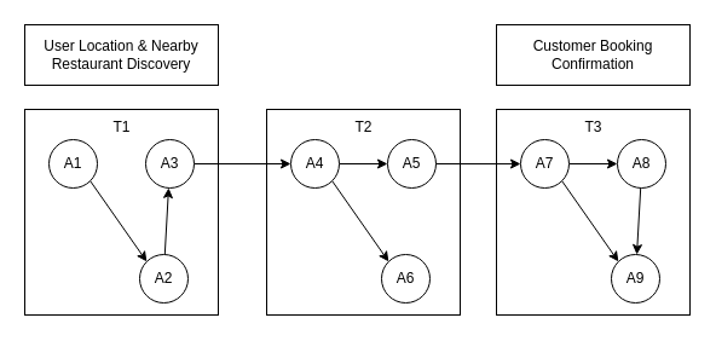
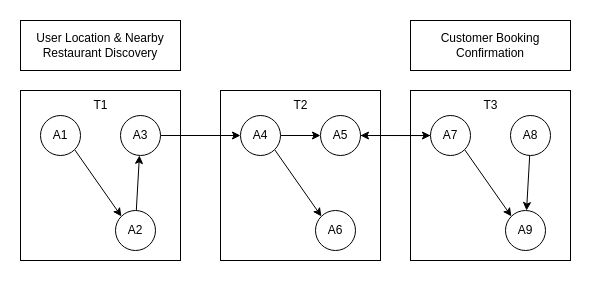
  <mxCell id="0" />
  <mxCell id="1" parent="0" />
  <mxCell id="2" value="" style="rounded=0;whiteSpace=wrap;html=1;" vertex="1" parent="1"><mxGeometry x="220" y="90" width="160" height="170" as="geometry" /></mxCell>
  <mxCell id="3" value="" style="rounded=0;whiteSpace=wrap;html=1;" vertex="1" parent="1"><mxGeometry x="20" y="90" width="160" height="170" as="geometry" /></mxCell>
  <mxCell id="4" style="rounded=0;orthogonalLoop=1;jettySize=auto;html=1;exitX=1;exitY=1;exitDx=0;exitDy=0;entryX=0;entryY=0;entryDx=0;entryDy=0;" edge="1" parent="1" source="5" target="7"><mxGeometry relative="1" as="geometry" /></mxCell>
  <mxCell id="5" value="A1" style="ellipse;whiteSpace=wrap;html=1;aspect=fixed;" vertex="1" parent="1"><mxGeometry x="40" y="115" width="40" height="40" as="geometry" /></mxCell>
  <mxCell id="6" value="" style="edgeStyle=none;rounded=0;orthogonalLoop=1;jettySize=auto;html=1;" edge="1" parent="1" source="7" target="9"><mxGeometry relative="1" as="geometry" /></mxCell>
  <mxCell id="7" value="A2" style="ellipse;whiteSpace=wrap;html=1;aspect=fixed;" vertex="1" parent="1"><mxGeometry x="115" y="210" width="40" height="40" as="geometry" /></mxCell>
  <mxCell id="8" style="edgeStyle=none;rounded=0;orthogonalLoop=1;jettySize=auto;html=1;exitX=1;exitY=0.5;exitDx=0;exitDy=0;entryX=0;entryY=0.5;entryDx=0;entryDy=0;" edge="1" parent="1" source="9" target="12"><mxGeometry relative="1" as="geometry" /></mxCell>
  <mxCell id="9" value="A3" style="ellipse;whiteSpace=wrap;html=1;aspect=fixed;" vertex="1" parent="1"><mxGeometry x="120" y="115" width="40" height="40" as="geometry" /></mxCell>
  <mxCell id="10" style="rounded=0;orthogonalLoop=1;jettySize=auto;html=1;exitX=1;exitY=1;exitDx=0;exitDy=0;entryX=0;entryY=0;entryDx=0;entryDy=0;" edge="1" source="12" target="13" parent="1"><mxGeometry relative="1" as="geometry" /></mxCell>
  <mxCell id="11" value="" style="edgeStyle=none;rounded=0;orthogonalLoop=1;jettySize=auto;html=1;" edge="1" parent="1" source="12" target="14"><mxGeometry relative="1" as="geometry" /></mxCell>
  <mxCell id="12" value="A4" style="ellipse;whiteSpace=wrap;html=1;aspect=fixed;" vertex="1" parent="1"><mxGeometry x="240" y="115" width="40" height="40" as="geometry" /></mxCell>
  <mxCell id="13" value="A6" style="ellipse;whiteSpace=wrap;html=1;aspect=fixed;" vertex="1" parent="1"><mxGeometry x="315" y="210" width="40" height="40" as="geometry" /></mxCell>
  <mxCell id="14" value="A5" style="ellipse;whiteSpace=wrap;html=1;aspect=fixed;" vertex="1" parent="1"><mxGeometry x="320" y="115" width="40" height="40" as="geometry" /></mxCell>
  <mxCell id="15" value="" style="rounded=0;whiteSpace=wrap;html=1;" vertex="1" parent="1"><mxGeometry x="410" y="90" width="160" height="170" as="geometry" /></mxCell>
  <mxCell id="16" style="rounded=0;orthogonalLoop=1;jettySize=auto;html=1;exitX=1;exitY=1;exitDx=0;exitDy=0;entryX=0;entryY=0;entryDx=0;entryDy=0;" edge="1" source="18" target="19" parent="1"><mxGeometry relative="1" as="geometry" /></mxCell>
- <mxCell id="17" value="" style="edgeStyle=none;rounded=0;orthogonalLoop=1;jettySize=auto;html=1;" edge="1" parent="1" source="18" target="21"><mxGeometry relative="1" as="geometry" /></mxCell>
+ <mxCell id="17" value="" style="edgeStyle=none;rounded=0;orthogonalLoop=1;jettySize=auto;html=1;" edge="1" parent="1" source="18" target="14"><mxGeometry relative="1" as="geometry" /></mxCell>
  <mxCell id="18" value="A7" style="ellipse;whiteSpace=wrap;html=1;aspect=fixed;" vertex="1" parent="1"><mxGeometry x="430" y="115" width="40" height="40" as="geometry" /></mxCell>
  <mxCell id="19" value="A9" style="ellipse;whiteSpace=wrap;html=1;aspect=fixed;" vertex="1" parent="1"><mxGeometry x="505" y="210" width="40" height="40" as="geometry" /></mxCell>
  <mxCell id="20" value="" style="edgeStyle=none;rounded=0;orthogonalLoop=1;jettySize=auto;html=1;" edge="1" parent="1" source="21" target="19"><mxGeometry relative="1" as="geometry" /></mxCell>
  <mxCell id="21" value="A8" style="ellipse;whiteSpace=wrap;html=1;aspect=fixed;" vertex="1" parent="1"><mxGeometry x="510" y="115" width="40" height="40" as="geometry" /></mxCell>
  <mxCell id="22" style="edgeStyle=none;rounded=0;orthogonalLoop=1;jettySize=auto;html=1;exitX=1;exitY=0.5;exitDx=0;exitDy=0;entryX=0.125;entryY=0.265;entryDx=0;entryDy=0;entryPerimeter=0;" edge="1" parent="1" source="14" target="15"><mxGeometry relative="1" as="geometry" /></mxCell>
  <mxCell id="23" value="User Location &amp;amp; Nearby Restaurant Discovery" style="rounded=0;whiteSpace=wrap;html=1;" vertex="1" parent="1"><mxGeometry x="20" y="20" width="160" height="50" as="geometry" /></mxCell>
  <mxCell id="24" value="Customer Booking Confirmation" style="rounded=0;whiteSpace=wrap;html=1;" vertex="1" parent="1"><mxGeometry x="410" y="20" width="160" height="50" as="geometry" /></mxCell>
  <mxCell id="25" value="T1" style="text;html=1;align=center;verticalAlign=middle;resizable=0;points=[];autosize=1;strokeColor=none;fillColor=none;" vertex="1" parent="1"><mxGeometry x="80" y="90" width="40" height="30" as="geometry" /></mxCell>
  <mxCell id="26" value="T2" style="text;html=1;align=center;verticalAlign=middle;resizable=0;points=[];autosize=1;strokeColor=none;fillColor=none;" vertex="1" parent="1"><mxGeometry x="280" y="90" width="40" height="30" as="geometry" /></mxCell>
  <mxCell id="27" value="T3" style="text;html=1;align=center;verticalAlign=middle;resizable=0;points=[];autosize=1;strokeColor=none;fillColor=none;" vertex="1" parent="1"><mxGeometry x="470" y="90" width="40" height="30" as="geometry" /></mxCell>
